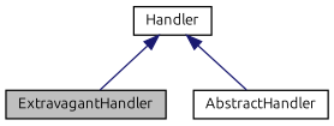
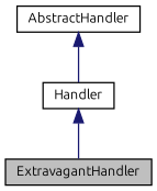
  digraph {
    fontname=Ubuntu
    node [color=black fillcolor=white fontname=Ubuntu fontsize=10 shape=record style=filled]
    edge [color=midnightblue dir=back fontname=Ubuntu fontsize=10 labelfontname=Helvetica labelfontsize=10 style=solid]
    n1 [fillcolor=grey75 fontcolor=black height=0.2 label=ExtravagantHandler width=0.4]
    n2 [height=0.2 label=AbstractHandler width=0.4]
    n3 [height=0.2 label=Handler width=0.4]
    n3 -> n1
-   n3 -> n2
+   n2 -> n3
  }
